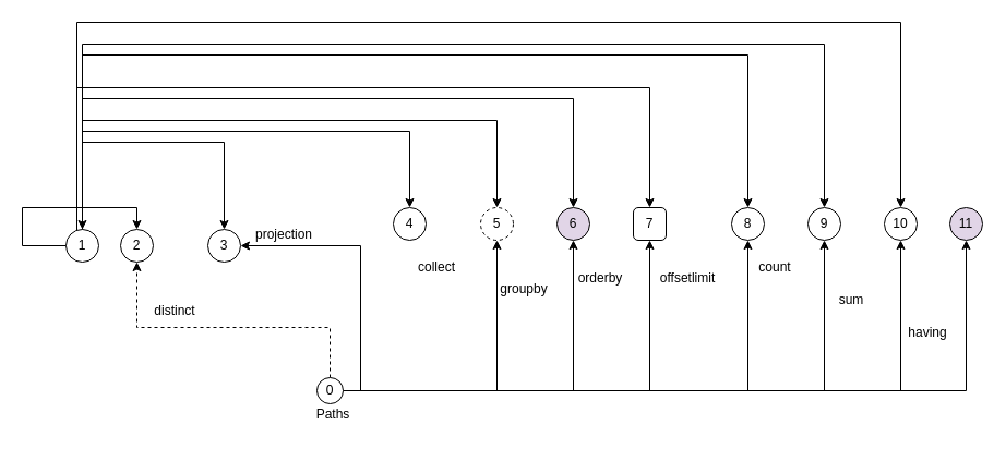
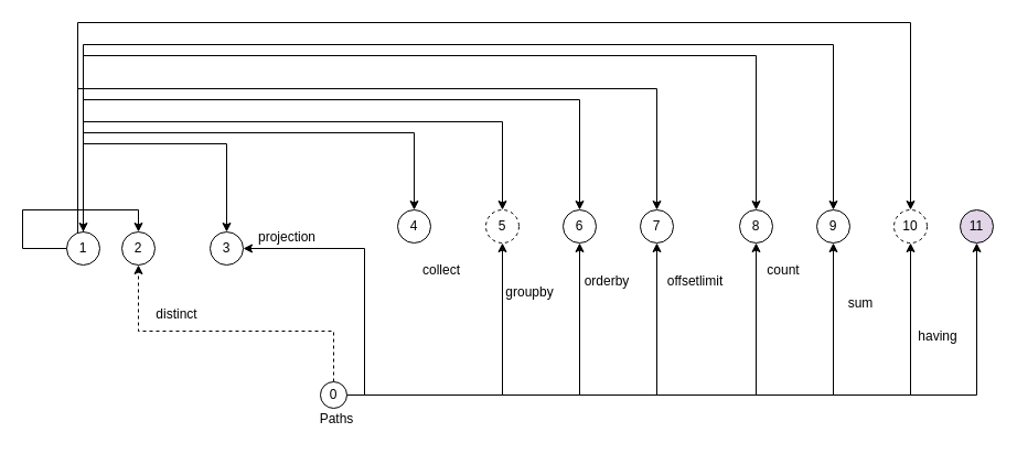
  <mxCell id="0" />
  <mxCell id="1" parent="0" />
  <mxCell id="2" style="edgeStyle=orthogonalEdgeStyle;rounded=0;orthogonalLoop=1;jettySize=auto;html=1;entryX=0.5;entryY=1;entryDx=0;entryDy=0;dashed=1;" parent="1" source="11" target="23" edge="1"><mxGeometry relative="1" as="geometry"><Array as="points"><mxPoint x="302" y="300" /><mxPoint x="125" y="300" /></Array></mxGeometry></mxCell>
  <mxCell id="3" style="edgeStyle=orthogonalEdgeStyle;rounded=0;orthogonalLoop=1;jettySize=auto;html=1;entryX=1;entryY=0.5;entryDx=0;entryDy=0;" parent="1" source="11" target="24" edge="1"><mxGeometry relative="1" as="geometry"><mxPoint x="340" y="250" as="targetPoint" /><Array as="points"><mxPoint x="330" y="358" /><mxPoint x="330" y="225" /></Array></mxGeometry></mxCell>
  <mxCell id="4" style="edgeStyle=orthogonalEdgeStyle;rounded=0;orthogonalLoop=1;jettySize=auto;html=1;entryX=0.5;entryY=1;entryDx=0;entryDy=0;" parent="1" source="11" target="29" edge="1"><mxGeometry relative="1" as="geometry"><Array as="points"><mxPoint x="455" y="358" /></Array></mxGeometry></mxCell>
  <mxCell id="5" style="edgeStyle=orthogonalEdgeStyle;rounded=0;orthogonalLoop=1;jettySize=auto;html=1;" parent="1" source="11" target="30" edge="1"><mxGeometry relative="1" as="geometry"><Array as="points"><mxPoint x="525" y="358" /></Array></mxGeometry></mxCell>
  <mxCell id="6" style="edgeStyle=orthogonalEdgeStyle;rounded=0;orthogonalLoop=1;jettySize=auto;html=1;entryX=0.5;entryY=1;entryDx=0;entryDy=0;" parent="1" source="11" target="33" edge="1"><mxGeometry relative="1" as="geometry" /></mxCell>
  <mxCell id="7" style="edgeStyle=orthogonalEdgeStyle;rounded=0;orthogonalLoop=1;jettySize=auto;html=1;entryX=0.5;entryY=1;entryDx=0;entryDy=0;" parent="1" source="11" target="35" edge="1"><mxGeometry relative="1" as="geometry" /></mxCell>
  <mxCell id="8" style="edgeStyle=orthogonalEdgeStyle;rounded=0;orthogonalLoop=1;jettySize=auto;html=1;entryX=0.5;entryY=1;entryDx=0;entryDy=0;entryPerimeter=0;" parent="1" source="11" target="37" edge="1"><mxGeometry relative="1" as="geometry" /></mxCell>
  <mxCell id="9" style="edgeStyle=orthogonalEdgeStyle;rounded=0;orthogonalLoop=1;jettySize=auto;html=1;entryX=0.5;entryY=1;entryDx=0;entryDy=0;" parent="1" source="11" target="38" edge="1"><mxGeometry relative="1" as="geometry"><mxPoint x="830" y="358" as="targetPoint" /></mxGeometry></mxCell>
  <mxCell id="10" style="edgeStyle=orthogonalEdgeStyle;rounded=0;orthogonalLoop=1;jettySize=auto;html=1;entryX=0.5;entryY=1;entryDx=0;entryDy=0;" parent="1" source="11" target="39" edge="1"><mxGeometry relative="1" as="geometry" /></mxCell>
  <mxCell id="11" value="0" style="ellipse;whiteSpace=wrap;html=1;aspect=fixed;" parent="1" vertex="1"><mxGeometry x="290" y="346" width="24" height="24" as="geometry" /></mxCell>
  <mxCell id="12" value="Paths" style="text;html=1;strokeColor=none;fillColor=none;align=center;verticalAlign=middle;whiteSpace=wrap;rounded=0;" parent="1" vertex="1"><mxGeometry x="275" y="370" width="60" height="20" as="geometry" /></mxCell>
  <mxCell id="13" style="edgeStyle=orthogonalEdgeStyle;rounded=0;orthogonalLoop=1;jettySize=auto;html=1;exitX=0.5;exitY=0;exitDx=0;exitDy=0;entryX=0.5;entryY=0;entryDx=0;entryDy=0;" parent="1" source="22" target="23" edge="1"><mxGeometry relative="1" as="geometry" /></mxCell>
  <mxCell id="14" style="edgeStyle=orthogonalEdgeStyle;rounded=0;orthogonalLoop=1;jettySize=auto;html=1;entryX=0.5;entryY=0;entryDx=0;entryDy=0;" edge="1" parent="1" source="22" target="24"><mxGeometry relative="1" as="geometry"><Array as="points"><mxPoint x="75" y="130" /><mxPoint x="205" y="130" /></Array></mxGeometry></mxCell>
  <mxCell id="15" style="edgeStyle=orthogonalEdgeStyle;rounded=0;orthogonalLoop=1;jettySize=auto;html=1;entryX=0.5;entryY=0;entryDx=0;entryDy=0;" edge="1" parent="1" source="22" target="27"><mxGeometry relative="1" as="geometry"><Array as="points"><mxPoint x="75" y="120" /><mxPoint x="375" y="120" /></Array></mxGeometry></mxCell>
  <mxCell id="16" style="edgeStyle=orthogonalEdgeStyle;rounded=0;orthogonalLoop=1;jettySize=auto;html=1;entryX=0.5;entryY=0;entryDx=0;entryDy=0;" edge="1" parent="1" source="22" target="29"><mxGeometry relative="1" as="geometry"><mxPoint x="80" y="80" as="targetPoint" /><Array as="points"><mxPoint x="75" y="110" /><mxPoint x="455" y="110" /></Array></mxGeometry></mxCell>
  <mxCell id="17" style="edgeStyle=orthogonalEdgeStyle;rounded=0;orthogonalLoop=1;jettySize=auto;html=1;exitX=0.5;exitY=0;exitDx=0;exitDy=0;entryX=0.5;entryY=0;entryDx=0;entryDy=0;" edge="1" parent="1" source="22" target="37"><mxGeometry relative="1" as="geometry"><mxPoint x="75" y="90" as="targetPoint" /><Array as="points"><mxPoint x="75" y="40" /><mxPoint x="755" y="40" /></Array></mxGeometry></mxCell>
  <mxCell id="18" style="edgeStyle=orthogonalEdgeStyle;rounded=0;orthogonalLoop=1;jettySize=auto;html=1;exitX=0.5;exitY=0;exitDx=0;exitDy=0;entryX=0.5;entryY=0;entryDx=0;entryDy=0;" edge="1" parent="1" source="22" target="35"><mxGeometry relative="1" as="geometry"><Array as="points"><mxPoint x="75" y="50" /><mxPoint x="685" y="50" /></Array></mxGeometry></mxCell>
  <mxCell id="19" style="edgeStyle=orthogonalEdgeStyle;rounded=0;orthogonalLoop=1;jettySize=auto;html=1;entryX=0.5;entryY=0;entryDx=0;entryDy=0;" edge="1" parent="1" source="22" target="33"><mxGeometry relative="1" as="geometry"><mxPoint x="90" y="60" as="targetPoint" /><Array as="points"><mxPoint x="70" y="80" /><mxPoint x="595" y="80" /></Array></mxGeometry></mxCell>
  <mxCell id="20" style="edgeStyle=orthogonalEdgeStyle;rounded=0;orthogonalLoop=1;jettySize=auto;html=1;exitX=0.5;exitY=0;exitDx=0;exitDy=0;entryX=0.5;entryY=0;entryDx=0;entryDy=0;" edge="1" parent="1" source="22" target="30"><mxGeometry relative="1" as="geometry"><mxPoint x="75" y="10" as="targetPoint" /><Array as="points"><mxPoint x="75" y="90" /><mxPoint x="525" y="90" /></Array></mxGeometry></mxCell>
  <mxCell id="21" style="edgeStyle=orthogonalEdgeStyle;rounded=0;orthogonalLoop=1;jettySize=auto;html=1;entryX=0.5;entryY=0;entryDx=0;entryDy=0;" edge="1" parent="1" source="22" target="38"><mxGeometry relative="1" as="geometry"><mxPoint x="75" y="10" as="targetPoint" /><Array as="points"><mxPoint x="70" y="20" /><mxPoint x="825" y="20" /></Array></mxGeometry></mxCell>
  <mxCell id="22" value="1" style="ellipse;whiteSpace=wrap;html=1;aspect=fixed;" parent="1" vertex="1"><mxGeometry x="60" y="210" width="30" height="30" as="geometry" /></mxCell>
  <mxCell id="23" value="2" style="ellipse;whiteSpace=wrap;html=1;aspect=fixed;" parent="1" vertex="1"><mxGeometry x="110" y="210" width="30" height="30" as="geometry" /></mxCell>
  <mxCell id="24" value="3" style="ellipse;whiteSpace=wrap;html=1;aspect=fixed;" parent="1" vertex="1"><mxGeometry x="190" y="210" width="30" height="30" as="geometry" /></mxCell>
  <mxCell id="25" value="distinct" style="text;html=1;strokeColor=none;fillColor=none;align=center;verticalAlign=middle;whiteSpace=wrap;rounded=0;" parent="1" vertex="1"><mxGeometry x="130" y="270" width="60" height="30" as="geometry" /></mxCell>
  <mxCell id="26" value="projection" style="text;html=1;strokeColor=none;fillColor=none;align=center;verticalAlign=middle;whiteSpace=wrap;rounded=0;" parent="1" vertex="1"><mxGeometry x="230" y="200" width="60" height="30" as="geometry" /></mxCell>
  <mxCell id="27" value="4" style="ellipse;whiteSpace=wrap;html=1;aspect=fixed;" parent="1" vertex="1"><mxGeometry x="360" y="190" width="30" height="30" as="geometry" /></mxCell>
  <mxCell id="28" value="collect" style="text;html=1;strokeColor=none;fillColor=none;align=center;verticalAlign=middle;whiteSpace=wrap;rounded=0;" parent="1" vertex="1"><mxGeometry x="370" y="230" width="60" height="30" as="geometry" /></mxCell>
  <mxCell id="29" value="5" style="ellipse;whiteSpace=wrap;html=1;aspect=fixed;dashed=1;" parent="1" vertex="1"><mxGeometry x="440" y="190" width="30" height="30" as="geometry" /></mxCell>
- <mxCell id="30" value="6" style="ellipse;whiteSpace=wrap;html=1;aspect=fixed;fillColor=#e1d5e7;" parent="1" vertex="1"><mxGeometry x="510" y="190" width="30" height="30" as="geometry" /></mxCell>
+ <mxCell id="30" value="6" style="ellipse;whiteSpace=wrap;html=1;aspect=fixed;" parent="1" vertex="1"><mxGeometry x="510" y="190" width="30" height="30" as="geometry" /></mxCell>
  <mxCell id="31" value="groupby" style="text;html=1;strokeColor=none;fillColor=none;align=center;verticalAlign=middle;whiteSpace=wrap;rounded=0;" parent="1" vertex="1"><mxGeometry x="450" y="250" width="60" height="30" as="geometry" /></mxCell>
  <mxCell id="32" value="orderby" style="text;html=1;strokeColor=none;fillColor=none;align=center;verticalAlign=middle;whiteSpace=wrap;rounded=0;" parent="1" vertex="1"><mxGeometry x="520" y="240" width="60" height="30" as="geometry" /></mxCell>
- <mxCell id="33" value="7" style="whiteSpace=wrap;html=1;aspect=fixed;rounded=1;" parent="1" vertex="1"><mxGeometry x="580" y="190" width="30" height="30" as="geometry" /></mxCell>
+ <mxCell id="33" value="7" style="ellipse;whiteSpace=wrap;html=1;aspect=fixed;" parent="1" vertex="1"><mxGeometry x="580" y="190" width="30" height="30" as="geometry" /></mxCell>
  <mxCell id="34" value="offsetlimit" style="text;html=1;strokeColor=none;fillColor=none;align=center;verticalAlign=middle;whiteSpace=wrap;rounded=0;" parent="1" vertex="1"><mxGeometry x="600" y="240" width="60" height="30" as="geometry" /></mxCell>
  <mxCell id="35" value="8" style="ellipse;whiteSpace=wrap;html=1;aspect=fixed;" parent="1" vertex="1"><mxGeometry x="670" y="190" width="30" height="30" as="geometry" /></mxCell>
  <mxCell id="36" value="count" style="text;html=1;strokeColor=none;fillColor=none;align=center;verticalAlign=middle;whiteSpace=wrap;rounded=0;" parent="1" vertex="1"><mxGeometry x="680" y="230" width="60" height="30" as="geometry" /></mxCell>
  <mxCell id="37" value="9" style="ellipse;whiteSpace=wrap;html=1;aspect=fixed;" parent="1" vertex="1"><mxGeometry x="740" y="190" width="30" height="30" as="geometry" /></mxCell>
- <mxCell id="38" value="10" style="ellipse;whiteSpace=wrap;html=1;aspect=fixed;" parent="1" vertex="1"><mxGeometry x="810" y="190" width="30" height="30" as="geometry" /></mxCell>
+ <mxCell id="38" value="10" style="ellipse;whiteSpace=wrap;html=1;aspect=fixed;dashed=1;" parent="1" vertex="1"><mxGeometry x="810" y="190" width="30" height="30" as="geometry" /></mxCell>
  <mxCell id="39" value="11" style="ellipse;whiteSpace=wrap;html=1;aspect=fixed;fillColor=#e1d5e7;" parent="1" vertex="1"><mxGeometry x="870" y="190" width="30" height="30" as="geometry" /></mxCell>
  <mxCell id="40" value="sum" style="text;html=1;strokeColor=none;fillColor=none;align=center;verticalAlign=middle;whiteSpace=wrap;rounded=0;" parent="1" vertex="1"><mxGeometry x="750" y="260" width="60" height="30" as="geometry" /></mxCell>
  <mxCell id="41" value="having" style="text;html=1;strokeColor=none;fillColor=none;align=center;verticalAlign=middle;whiteSpace=wrap;rounded=0;" parent="1" vertex="1"><mxGeometry x="820" y="290" width="60" height="30" as="geometry" /></mxCell>
  <mxCell id="42" style="edgeStyle=orthogonalEdgeStyle;rounded=0;orthogonalLoop=1;jettySize=auto;html=1;entryX=0.5;entryY=0;entryDx=0;entryDy=0;" edge="1" parent="1" source="22" target="22"><mxGeometry relative="1" as="geometry"><mxPoint x="20" y="160" as="targetPoint" /><Array as="points"><mxPoint x="20" y="225" /><mxPoint x="20" y="190" /><mxPoint x="75" y="190" /></Array></mxGeometry></mxCell>
